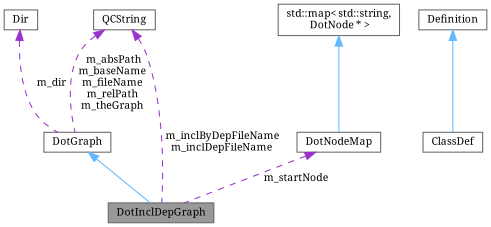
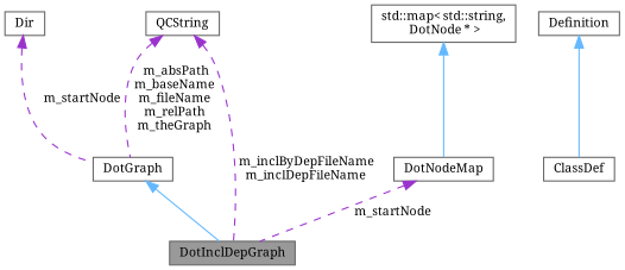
  digraph {
    fontname="Noto Serif"
    node [color=gray40 fillcolor=white fontname="Noto Serif" fontsize=10 shape=box style=filled]
    edge [color=darkorchid3 dir=back fontname="Noto Serif" fontsize=10 labelfontname=Helvetica labelfontsize=10 style=dashed]
    n1 [fillcolor=grey60 fontcolor=black height=0.2 label=DotInclDepGraph width=0.4]
    n2 [height=0.2 label=DotGraph width=0.4]
    n3 [height=0.2 label=Dir width=0.4]
    n4 [height=0.2 label=QCString width=0.4]
    n5 [height=0.2 label=ClassDef width=0.4]
    n6 [height=0.2 label=Definition width=0.4]
    n7 [height=0.2 label=DotNodeMap width=0.4]
    n8 [height=0.2 label="std::map\< std::string,\l DotNode * \>" width=0.4]
    n2 -> n1 [color=steelblue1 style=solid]
-   n3 -> n2 [label=" m_dir"]
+   n3 -> n2 [label=" m_startNode"]
    n4 -> n1 [label=" m_inclByDepFileName\nm_inclDepFileName"]
    n4 -> n2 [label=" m_absPath\nm_baseName\nm_fileName\nm_relPath\nm_theGraph"]
    n6 -> n5 [color=steelblue1 style=solid]
    n7 -> n1 [label=" m_startNode"]
    n8 -> n7 [color=steelblue1 style=solid]
  }
